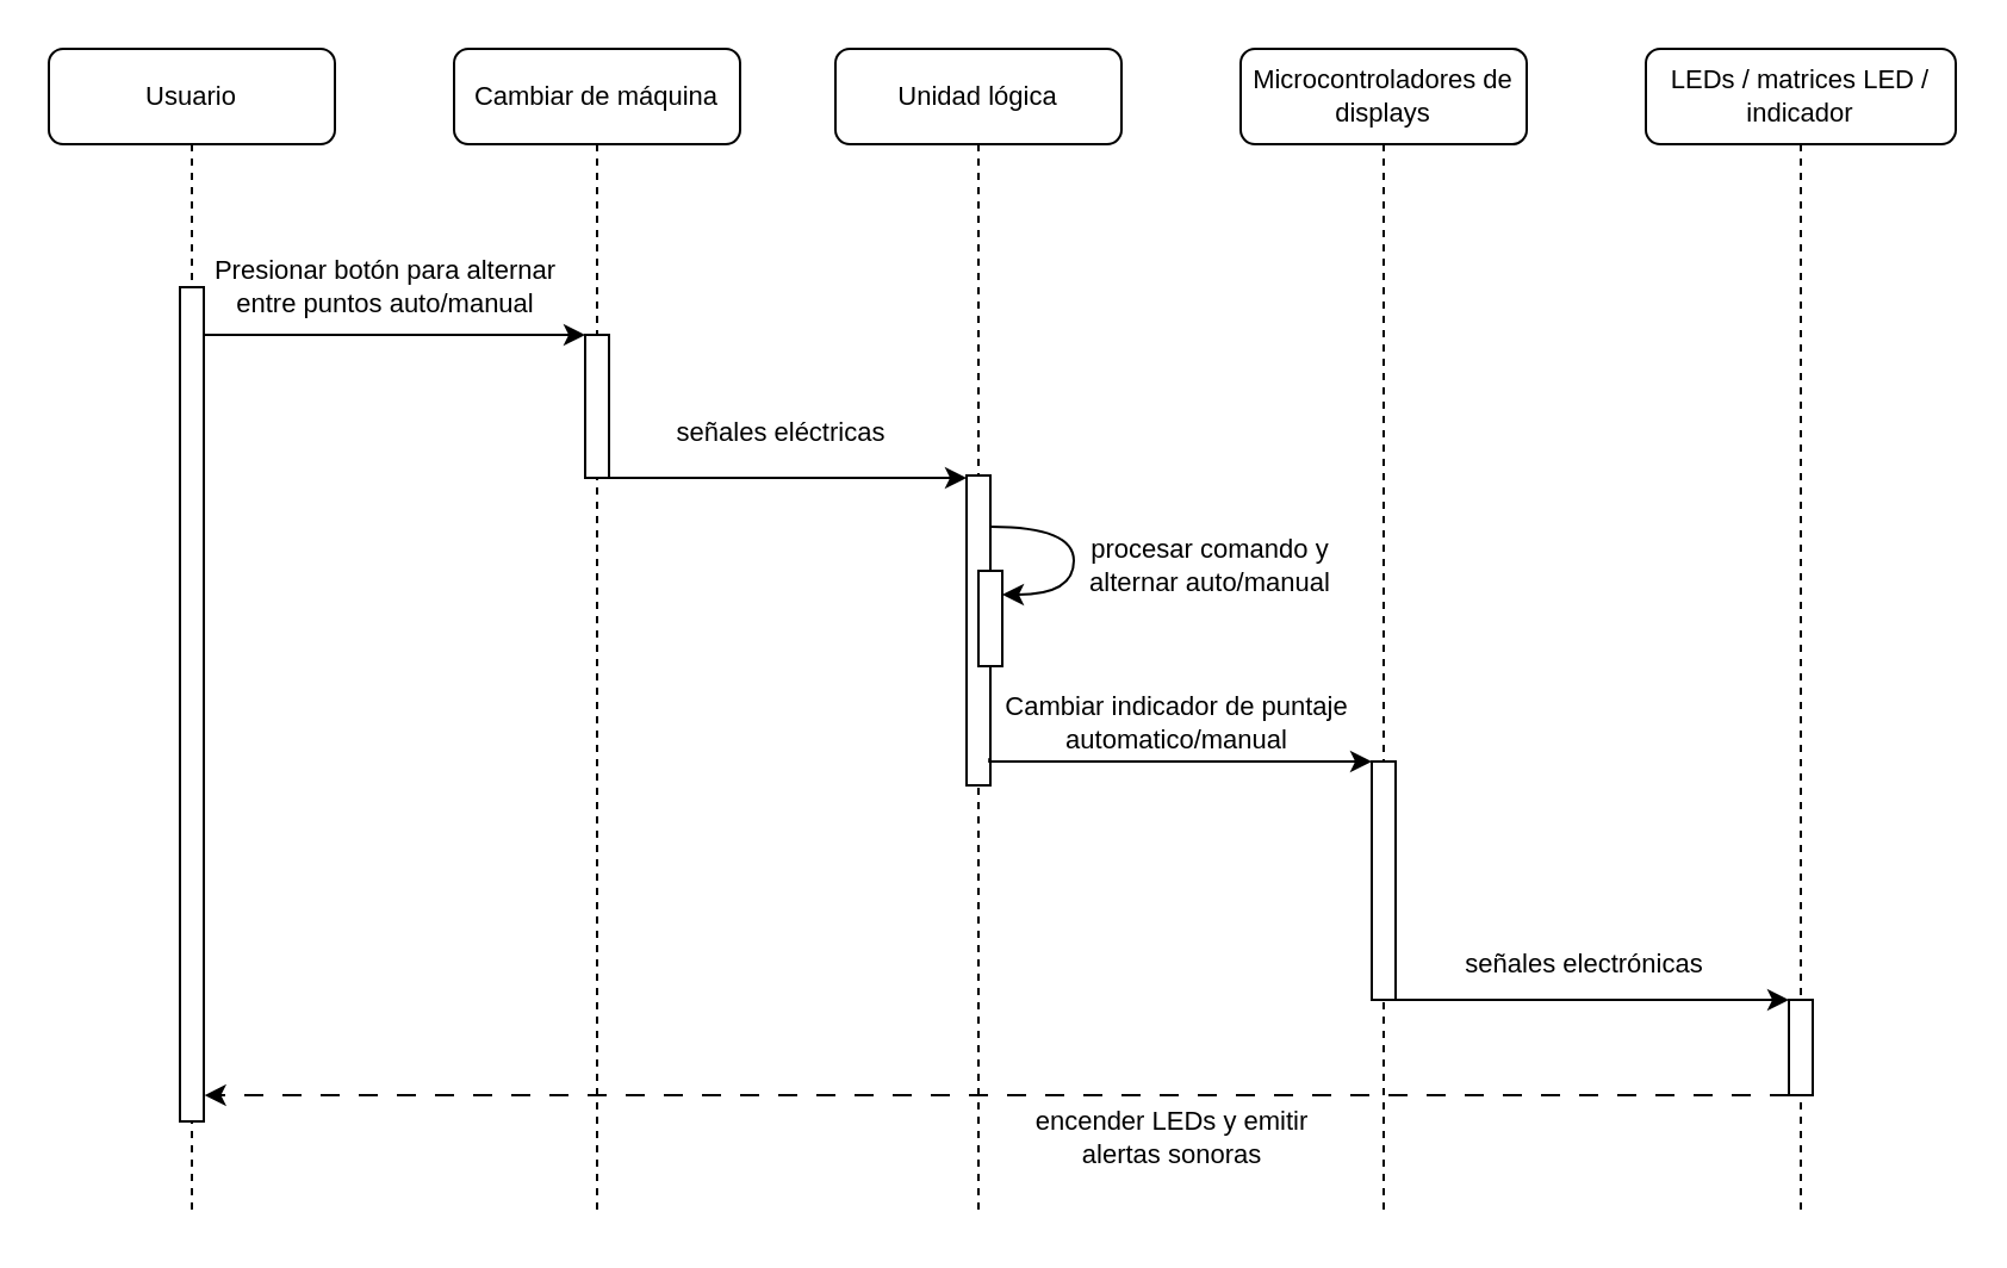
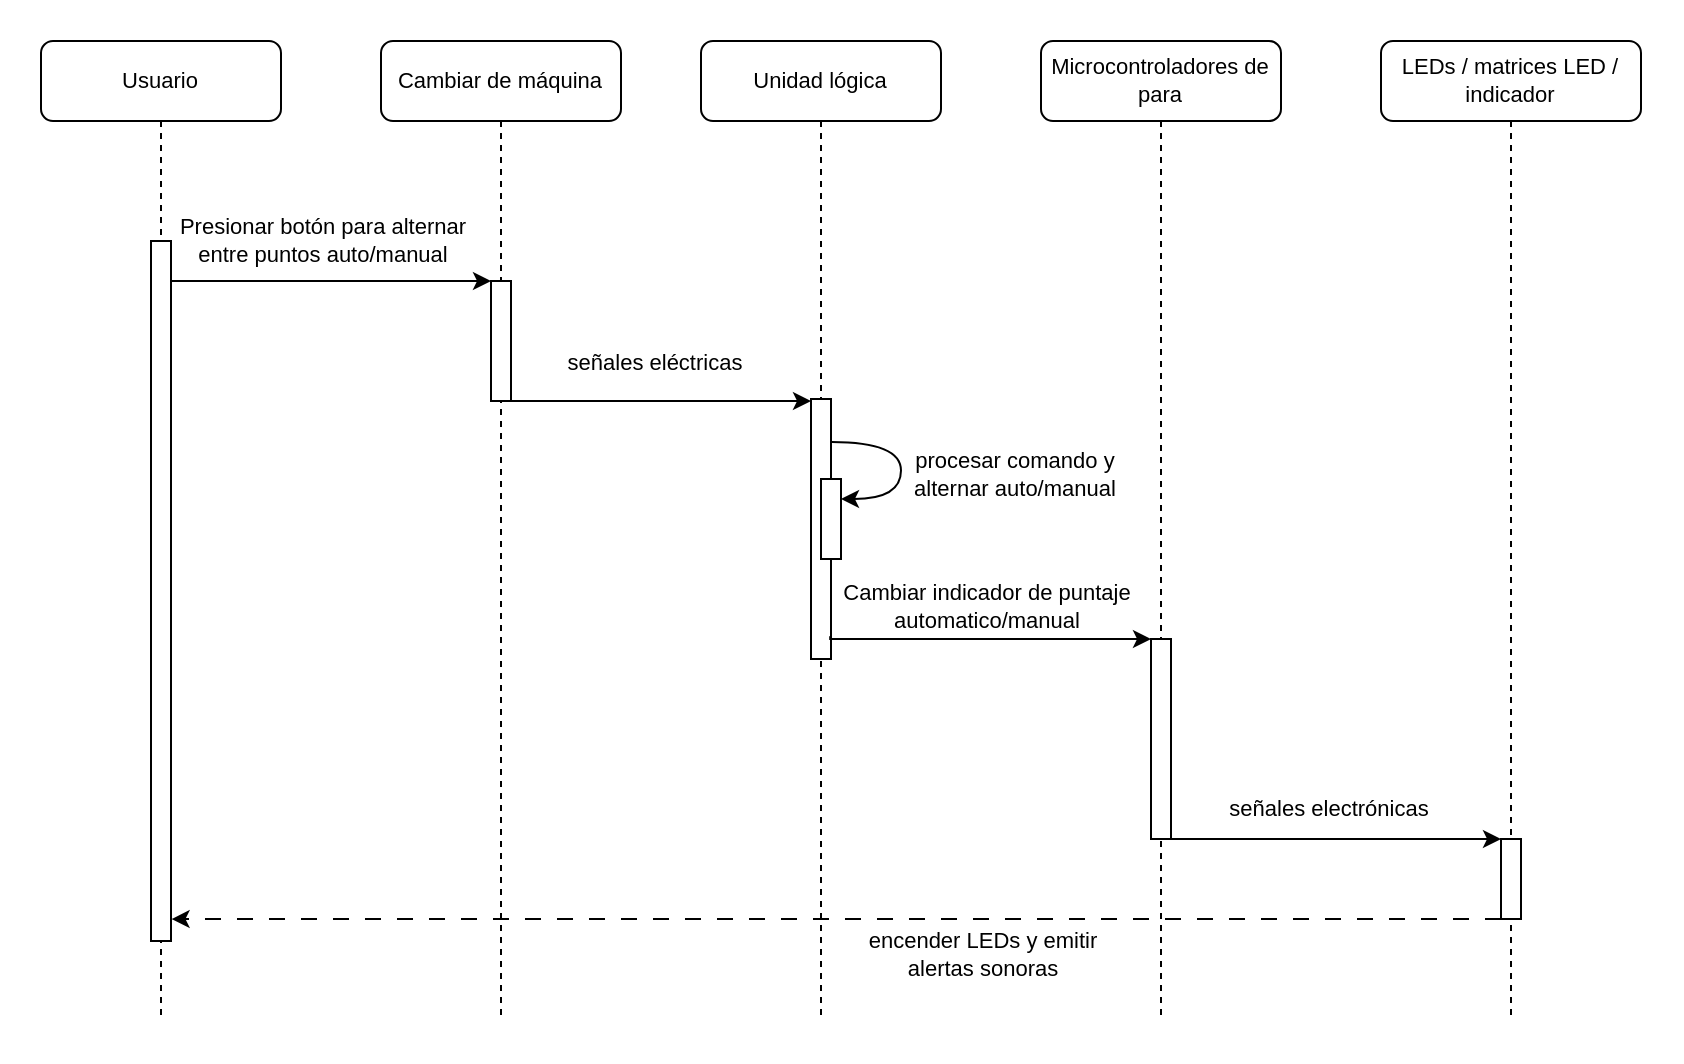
  <mxCell id="0" />
  <mxCell id="1" parent="0" />
  <mxCell id="2" value="Cambiar de máquina" style="shape=umlLifeline;perimeter=lifelinePerimeter;whiteSpace=wrap;html=1;container=1;collapsible=0;recursiveResize=0;outlineConnect=0;rounded=1;shadow=0;comic=0;labelBackgroundColor=none;strokeWidth=1;fontFamily=Helvetica;fontSize=11;align=center;" parent="1" vertex="1"><mxGeometry x="190" y="20" width="120" height="490" as="geometry" /></mxCell>
  <mxCell id="3" value="" style="rounded=0;whiteSpace=wrap;html=1;fontFamily=Helvetica;fontSize=11;labelBackgroundColor=none;" parent="2" vertex="1"><mxGeometry x="55" y="120" width="10" height="60" as="geometry" /></mxCell>
  <mxCell id="4" value="Unidad lógica" style="shape=umlLifeline;perimeter=lifelinePerimeter;whiteSpace=wrap;html=1;container=1;collapsible=0;recursiveResize=0;outlineConnect=0;rounded=1;shadow=0;comic=0;labelBackgroundColor=none;strokeWidth=1;fontFamily=Helvetica;fontSize=11;align=center;" parent="1" vertex="1"><mxGeometry x="350" y="20" width="120" height="490" as="geometry" /></mxCell>
  <mxCell id="5" value="" style="endArrow=classic;html=1;rounded=0;edgeStyle=orthogonalEdgeStyle;curved=1;exitX=1.046;exitY=0.165;exitDx=0;exitDy=0;exitPerimeter=0;fontFamily=Helvetica;fontSize=11;labelBackgroundColor=none;" parent="4" source="7" edge="1"><mxGeometry width="50" height="50" relative="1" as="geometry"><mxPoint x="80" y="199" as="sourcePoint" /><mxPoint x="70" y="229" as="targetPoint" /><Array as="points"><mxPoint x="100" y="201" /><mxPoint x="100" y="229" /></Array></mxGeometry></mxCell>
  <mxCell id="6" value="procesar comando y &lt;br&gt;alternar auto/manual" style="edgeLabel;html=1;align=center;verticalAlign=middle;resizable=0;points=[];fontFamily=Helvetica;fontSize=11;labelBackgroundColor=none;" parent="5" vertex="1" connectable="0"><mxGeometry x="-0.134" y="-1" relative="1" as="geometry"><mxPoint x="57" y="11" as="offset" /></mxGeometry></mxCell>
  <mxCell id="7" value="" style="rounded=0;whiteSpace=wrap;html=1;fontFamily=Helvetica;fontSize=11;labelBackgroundColor=none;" parent="4" vertex="1"><mxGeometry x="55" y="179" width="10" height="130" as="geometry" /></mxCell>
  <mxCell id="8" value="" style="rounded=0;whiteSpace=wrap;html=1;fontFamily=Helvetica;fontSize=11;labelBackgroundColor=none;" parent="4" vertex="1"><mxGeometry x="60" y="219" width="10" height="40" as="geometry" /></mxCell>
- <mxCell id="9" value="Microcontroladores de displays" style="shape=umlLifeline;perimeter=lifelinePerimeter;whiteSpace=wrap;html=1;container=1;collapsible=0;recursiveResize=0;outlineConnect=0;rounded=1;shadow=0;comic=0;labelBackgroundColor=none;strokeWidth=1;fontFamily=Helvetica;fontSize=11;align=center;size=40;" parent="1" vertex="1"><mxGeometry x="520" y="20" width="120" height="490" as="geometry" /></mxCell>
+ <mxCell id="9" value="Microcontroladores de para" style="shape=umlLifeline;perimeter=lifelinePerimeter;whiteSpace=wrap;html=1;container=1;collapsible=0;recursiveResize=0;outlineConnect=0;rounded=1;shadow=0;comic=0;labelBackgroundColor=none;strokeWidth=1;fontFamily=Helvetica;fontSize=11;align=center;size=40;" parent="1" vertex="1"><mxGeometry x="520" y="20" width="120" height="490" as="geometry" /></mxCell>
  <mxCell id="10" value="LEDs / matrices LED / indicador" style="shape=umlLifeline;perimeter=lifelinePerimeter;whiteSpace=wrap;html=1;container=1;collapsible=0;recursiveResize=0;outlineConnect=0;rounded=1;shadow=0;comic=0;labelBackgroundColor=none;strokeWidth=1;fontFamily=Helvetica;fontSize=11;align=center;" parent="1" vertex="1"><mxGeometry x="690" y="20" width="130" height="490" as="geometry" /></mxCell>
  <mxCell id="11" value="Usuario" style="shape=umlLifeline;perimeter=lifelinePerimeter;whiteSpace=wrap;html=1;container=1;collapsible=0;recursiveResize=0;outlineConnect=0;rounded=1;shadow=0;comic=0;labelBackgroundColor=none;strokeWidth=1;fontFamily=Helvetica;fontSize=11;align=center;" parent="1" vertex="1"><mxGeometry x="20" y="20" width="120" height="490" as="geometry" /></mxCell>
  <mxCell id="12" value="" style="rounded=0;whiteSpace=wrap;html=1;fontFamily=Helvetica;fontSize=11;labelBackgroundColor=none;" parent="11" vertex="1"><mxGeometry x="55" y="100" width="10" height="350" as="geometry" /></mxCell>
  <mxCell id="13" value="" style="endArrow=classic;html=1;rounded=0;entryX=0;entryY=0;entryDx=0;entryDy=0;fontFamily=Helvetica;fontSize=11;labelBackgroundColor=none;exitX=1.025;exitY=0.057;exitDx=0;exitDy=0;exitPerimeter=0;" parent="1" source="12" target="3" edge="1"><mxGeometry width="50" height="50" relative="1" as="geometry"><mxPoint x="90" y="140" as="sourcePoint" /><mxPoint x="300" y="90" as="targetPoint" /></mxGeometry></mxCell>
  <mxCell id="14" value="Presionar botón para alternar&lt;br&gt;entre puntos auto/manual" style="edgeLabel;html=1;align=center;verticalAlign=middle;resizable=0;points=[];fontFamily=Helvetica;fontSize=11;labelBackgroundColor=none;" parent="13" vertex="1" connectable="0"><mxGeometry x="-0.134" y="-1" relative="1" as="geometry"><mxPoint x="6" y="-21" as="offset" /></mxGeometry></mxCell>
  <mxCell id="15" value="" style="endArrow=classic;html=1;rounded=0;exitX=1;exitY=1;exitDx=0;exitDy=0;entryX=0;entryY=0;entryDx=0;entryDy=0;fontFamily=Helvetica;fontSize=11;labelBackgroundColor=none;" parent="1" source="3" edge="1"><mxGeometry width="50" height="50" relative="1" as="geometry"><mxPoint x="270" y="200" as="sourcePoint" /><mxPoint x="405" y="200" as="targetPoint" /></mxGeometry></mxCell>
  <mxCell id="16" value="señales eléctricas" style="edgeLabel;html=1;align=center;verticalAlign=middle;resizable=0;points=[];fontFamily=Helvetica;fontSize=11;labelBackgroundColor=none;" parent="15" vertex="1" connectable="0"><mxGeometry x="-0.134" y="-1" relative="1" as="geometry"><mxPoint x="6" y="-21" as="offset" /></mxGeometry></mxCell>
  <mxCell id="17" style="edgeStyle=orthogonalEdgeStyle;rounded=0;orthogonalLoop=1;jettySize=auto;html=1;exitX=1;exitY=1;exitDx=0;exitDy=0;entryX=0;entryY=0;entryDx=0;entryDy=0;fontFamily=Helvetica;fontSize=11;labelBackgroundColor=none;" parent="1" source="19" target="24" edge="1"><mxGeometry relative="1" as="geometry"><Array as="points"><mxPoint x="630" y="419" /><mxPoint x="630" y="419" /></Array></mxGeometry></mxCell>
  <mxCell id="18" value="señales electrónicas" style="edgeLabel;html=1;align=center;verticalAlign=middle;resizable=0;points=[];fontFamily=Helvetica;fontSize=11;labelBackgroundColor=none;" parent="17" vertex="1" connectable="0"><mxGeometry x="-0.185" y="-2" relative="1" as="geometry"><mxPoint x="11" y="-18" as="offset" /></mxGeometry></mxCell>
  <mxCell id="19" value="" style="rounded=0;whiteSpace=wrap;html=1;fontFamily=Helvetica;fontSize=11;labelBackgroundColor=none;" parent="1" vertex="1"><mxGeometry x="575" y="319" width="10" height="100" as="geometry" /></mxCell>
  <mxCell id="20" style="edgeStyle=orthogonalEdgeStyle;rounded=0;orthogonalLoop=1;jettySize=auto;html=1;entryX=0;entryY=0;entryDx=0;entryDy=0;exitX=0.959;exitY=0.912;exitDx=0;exitDy=0;exitPerimeter=0;fontFamily=Helvetica;fontSize=11;labelBackgroundColor=none;" parent="1" source="7" target="19" edge="1"><mxGeometry relative="1" as="geometry"><Array as="points"><mxPoint x="415" y="319" /></Array><mxPoint x="430" y="319" as="sourcePoint" /></mxGeometry></mxCell>
  <mxCell id="21" value="&lt;div&gt;Cambiar indicador de puntaje&lt;/div&gt;&lt;div&gt;automatico/manual&lt;/div&gt;" style="edgeLabel;html=1;align=center;verticalAlign=middle;resizable=0;points=[];fontFamily=Helvetica;fontSize=11;labelBackgroundColor=none;" parent="20" vertex="1" connectable="0"><mxGeometry x="-0.098" relative="1" as="geometry"><mxPoint x="6" y="-17" as="offset" /></mxGeometry></mxCell>
  <mxCell id="22" style="edgeStyle=orthogonalEdgeStyle;rounded=0;orthogonalLoop=1;jettySize=auto;html=1;exitX=0;exitY=1;exitDx=0;exitDy=0;entryX=1.028;entryY=0.963;entryDx=0;entryDy=0;entryPerimeter=0;dashed=1;dashPattern=8 8;fontFamily=Helvetica;fontSize=11;labelBackgroundColor=none;" parent="1" source="24" edge="1"><mxGeometry relative="1" as="geometry"><Array as="points"><mxPoint x="570" y="459" /><mxPoint x="570" y="459" /></Array><mxPoint x="85.28" y="459.02" as="targetPoint" /></mxGeometry></mxCell>
  <mxCell id="23" value="encender LEDs y emitir &lt;br style=&quot;font-size: 11px;&quot;&gt;alertas sonoras" style="edgeLabel;html=1;align=center;verticalAlign=middle;resizable=0;points=[];fontFamily=Helvetica;fontSize=11;labelBackgroundColor=none;" parent="22" vertex="1" connectable="0"><mxGeometry x="-0.297" relative="1" as="geometry"><mxPoint x="-26" y="17" as="offset" /></mxGeometry></mxCell>
  <mxCell id="24" value="" style="rounded=0;whiteSpace=wrap;html=1;fontFamily=Helvetica;fontSize=11;labelBackgroundColor=none;" parent="1" vertex="1"><mxGeometry x="750" y="419" width="10" height="40" as="geometry" /></mxCell>
